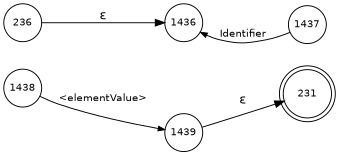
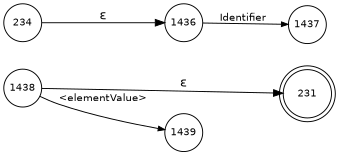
  digraph {
    fontname="DejaVu Sans"
    rankdir=LR
    node [fixedsize=true fontname="DejaVu Sans" fontsize=11 shape=circle peripheries=1]
    edge [fontname="DejaVu Sans"]
    n1 [label=231 shape=doublecircle width=.6 peripheries=""]
-   n2 [label=236 width=.55]
+   n2 [label=234 width=.55]
    n3 [label=1436 width=.55]
    n4 [label=1437 width=.55]
    n5 [label=1438 width=.55]
    n6 [label=1439 width=.55]
    n2 -> n3 [label="&epsilon;"]
-   n4 -> n3 [arrowhead=normal arrowsize=.7 fontsize=11 label=Identifier]
+   n3 -> n4 [arrowhead=normal arrowsize=.7 fontsize=11 label=Identifier]
    n5 -> n6 [arrowhead=normal arrowsize=.7 fontsize=11 label="<elementValue>"]
-   n6 -> n1 [label="&epsilon;"]
+   n5 -> n1 [label="&epsilon;"]
  }
